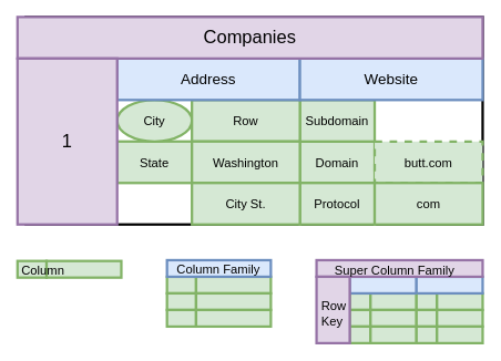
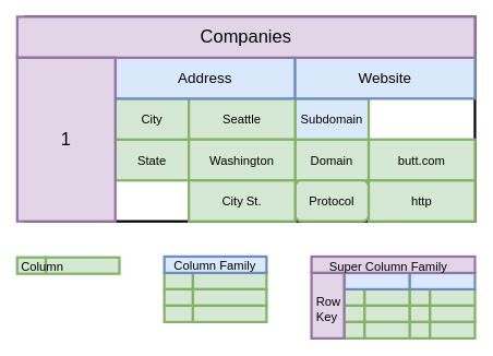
  <mxCell id="0" />
  <mxCell id="1" parent="0" />
  <mxCell id="2" value="" style="rounded=0;whiteSpace=wrap;html=1;fontSize=22;strokeWidth=3;" vertex="1" parent="1"><mxGeometry x="30" y="20" width="550" height="250" as="geometry" /></mxCell>
  <mxCell id="3" value="State" style="rounded=0;whiteSpace=wrap;html=1;fontSize=15;strokeWidth=3;fillColor=#d5e8d4;strokeColor=#82b366;" vertex="1" parent="1"><mxGeometry x="140" y="170" width="90" height="50" as="geometry" /></mxCell>
- <mxCell id="4" value="City" style="ellipse;whiteSpace=wrap;html=1;fontSize=15;strokeWidth=3;fillColor=#d5e8d4;strokeColor=#82b366;" vertex="1" parent="1"><mxGeometry x="140" y="120" width="90" height="50" as="geometry" /></mxCell>
+ <mxCell id="4" value="City" style="rounded=0;whiteSpace=wrap;html=1;fontSize=15;strokeWidth=3;fillColor=#d5e8d4;strokeColor=#82b366;" vertex="1" parent="1"><mxGeometry x="140" y="120" width="90" height="50" as="geometry" /></mxCell>
  <mxCell id="5" value="Domain" style="rounded=0;whiteSpace=wrap;html=1;fontSize=15;strokeWidth=3;fillColor=#d5e8d4;strokeColor=#82b366;" vertex="1" parent="1"><mxGeometry x="360" y="170" width="90" height="50" as="geometry" /></mxCell>
- <mxCell id="6" value="Subdomain" style="rounded=0;whiteSpace=wrap;html=1;fontSize=15;strokeWidth=3;fillColor=#d5e8d4;strokeColor=#82b366;" vertex="1" parent="1"><mxGeometry x="360" y="120" width="90" height="50" as="geometry" /></mxCell>
- <mxCell id="7" value="Protocol" style="rounded=0;whiteSpace=wrap;html=1;fontSize=15;strokeWidth=3;fillColor=#d5e8d4;strokeColor=#82b366;" vertex="1" parent="1"><mxGeometry x="360" y="220" width="90" height="50" as="geometry" /></mxCell>
- <mxCell id="8" value="Row" style="rounded=0;whiteSpace=wrap;html=1;fontSize=15;strokeWidth=3;fillColor=#d5e8d4;strokeColor=#82b366;" vertex="1" parent="1"><mxGeometry x="230" y="120" width="130" height="50" as="geometry" /></mxCell>
+ <mxCell id="6" value="Subdomain" style="rounded=0;whiteSpace=wrap;html=1;fontSize=15;strokeWidth=3;fillColor=#dae8fc;strokeColor=#82b366;" vertex="1" parent="1"><mxGeometry x="360" y="120" width="90" height="50" as="geometry" /></mxCell>
+ <mxCell id="7" value="Protocol" style="whiteSpace=wrap;html=1;fontSize=15;strokeWidth=3;fillColor=#d5e8d4;strokeColor=#82b366;rounded=1;" vertex="1" parent="1"><mxGeometry x="360" y="220" width="90" height="50" as="geometry" /></mxCell>
+ <mxCell id="8" value="Seattle" style="rounded=0;whiteSpace=wrap;html=1;fontSize=15;strokeWidth=3;fillColor=#d5e8d4;strokeColor=#82b366;" vertex="1" parent="1"><mxGeometry x="230" y="120" width="130" height="50" as="geometry" /></mxCell>
  <mxCell id="9" value="Washington" style="rounded=0;whiteSpace=wrap;html=1;fontSize=15;strokeWidth=3;fillColor=#d5e8d4;strokeColor=#82b366;" vertex="1" parent="1"><mxGeometry x="230" y="170" width="130" height="50" as="geometry" /></mxCell>
  <mxCell id="10" value="City St." style="rounded=0;whiteSpace=wrap;html=1;fontSize=15;strokeWidth=3;fillColor=#d5e8d4;strokeColor=#82b366;" vertex="1" parent="1"><mxGeometry x="230" y="220" width="130" height="50" as="geometry" /></mxCell>
- <mxCell id="11" value="butt.com" style="rounded=0;whiteSpace=wrap;html=1;fontSize=15;strokeWidth=3;fillColor=#d5e8d4;strokeColor=#82b366;dashed=1;" vertex="1" parent="1"><mxGeometry x="450" y="170" width="130" height="50" as="geometry" /></mxCell>
- <mxCell id="12" value="com" style="rounded=0;whiteSpace=wrap;html=1;fontSize=15;strokeWidth=3;fillColor=#d5e8d4;strokeColor=#82b366;" vertex="1" parent="1"><mxGeometry x="450" y="220" width="130" height="50" as="geometry" /></mxCell>
+ <mxCell id="11" value="butt.com" style="rounded=0;whiteSpace=wrap;html=1;fontSize=15;strokeWidth=3;fillColor=#d5e8d4;strokeColor=#82b366;" vertex="1" parent="1"><mxGeometry x="450" y="170" width="130" height="50" as="geometry" /></mxCell>
+ <mxCell id="12" value="http" style="rounded=0;whiteSpace=wrap;html=1;fontSize=15;strokeWidth=3;fillColor=#d5e8d4;strokeColor=#82b366;" vertex="1" parent="1"><mxGeometry x="450" y="220" width="130" height="50" as="geometry" /></mxCell>
  <mxCell id="13" value="" style="rounded=0;whiteSpace=wrap;html=1;fontSize=15;strokeWidth=3;fillColor=#d5e8d4;strokeColor=#82b366;" vertex="1" parent="1"><mxGeometry x="200" y="333" width="35" height="20" as="geometry" /></mxCell>
  <mxCell id="14" value="" style="rounded=0;whiteSpace=wrap;html=1;fontSize=15;strokeWidth=3;fillColor=#d5e8d4;strokeColor=#82b366;" vertex="1" parent="1"><mxGeometry x="235" y="333" width="90" height="20" as="geometry" /></mxCell>
  <mxCell id="15" value="" style="rounded=0;whiteSpace=wrap;html=1;fontSize=15;strokeWidth=3;fillColor=#d5e8d4;strokeColor=#82b366;" vertex="1" parent="1"><mxGeometry x="200" y="353" width="35" height="20" as="geometry" /></mxCell>
  <mxCell id="16" value="" style="rounded=0;whiteSpace=wrap;html=1;fontSize=15;strokeWidth=3;fillColor=#d5e8d4;strokeColor=#82b366;" vertex="1" parent="1"><mxGeometry x="235" y="353" width="90" height="20" as="geometry" /></mxCell>
  <mxCell id="17" value="" style="rounded=0;whiteSpace=wrap;html=1;fontSize=15;strokeWidth=3;fillColor=#d5e8d4;strokeColor=#82b366;" vertex="1" parent="1"><mxGeometry x="200" y="373" width="35" height="20" as="geometry" /></mxCell>
  <mxCell id="18" value="" style="rounded=0;whiteSpace=wrap;html=1;fontSize=15;strokeWidth=3;fillColor=#d5e8d4;strokeColor=#82b366;" vertex="1" parent="1"><mxGeometry x="235" y="373" width="90" height="20" as="geometry" /></mxCell>
  <mxCell id="19" value="" style="rounded=0;whiteSpace=wrap;html=1;fontSize=15;strokeWidth=3;fillColor=#dae8fc;strokeColor=#6c8ebf;" vertex="1" parent="1"><mxGeometry x="200" y="313" width="125" height="20" as="geometry" /></mxCell>
  <mxCell id="20" value="" style="rounded=0;whiteSpace=wrap;html=1;fontSize=15;strokeWidth=3;fillColor=#d5e8d4;strokeColor=#82b366;" vertex="1" parent="1"><mxGeometry x="500" y="353" width="25" height="20" as="geometry" /></mxCell>
  <mxCell id="21" value="" style="rounded=0;whiteSpace=wrap;html=1;fontSize=15;strokeWidth=3;fillColor=#d5e8d4;strokeColor=#82b366;" vertex="1" parent="1"><mxGeometry x="525" y="353" width="55" height="20" as="geometry" /></mxCell>
  <mxCell id="22" value="" style="rounded=0;whiteSpace=wrap;html=1;fontSize=15;strokeWidth=3;fillColor=#d5e8d4;strokeColor=#82b366;" vertex="1" parent="1"><mxGeometry x="500" y="373" width="25" height="20" as="geometry" /></mxCell>
  <mxCell id="23" value="" style="rounded=0;whiteSpace=wrap;html=1;fontSize=15;strokeWidth=3;fillColor=#d5e8d4;strokeColor=#82b366;" vertex="1" parent="1"><mxGeometry x="525" y="373" width="55" height="20" as="geometry" /></mxCell>
  <mxCell id="24" value="" style="rounded=0;whiteSpace=wrap;html=1;fontSize=15;strokeWidth=3;fillColor=#d5e8d4;strokeColor=#82b366;" vertex="1" parent="1"><mxGeometry x="500" y="393" width="25" height="20" as="geometry" /></mxCell>
  <mxCell id="25" value="" style="rounded=0;whiteSpace=wrap;html=1;fontSize=15;strokeWidth=3;fillColor=#d5e8d4;strokeColor=#82b366;" vertex="1" parent="1"><mxGeometry x="525" y="393" width="55" height="20" as="geometry" /></mxCell>
  <mxCell id="26" value="" style="rounded=0;whiteSpace=wrap;html=1;fontSize=15;strokeWidth=3;fillColor=#dae8fc;strokeColor=#6c8ebf;" vertex="1" parent="1"><mxGeometry x="500" y="333" width="80" height="20" as="geometry" /></mxCell>
  <mxCell id="27" value="" style="rounded=0;whiteSpace=wrap;html=1;fontSize=15;strokeWidth=3;fillColor=#d5e8d4;strokeColor=#82b366;" vertex="1" parent="1"><mxGeometry x="420" y="353" width="25" height="20" as="geometry" /></mxCell>
  <mxCell id="28" value="" style="rounded=0;whiteSpace=wrap;html=1;fontSize=15;strokeWidth=3;fillColor=#d5e8d4;strokeColor=#82b366;" vertex="1" parent="1"><mxGeometry x="445" y="353" width="55" height="20" as="geometry" /></mxCell>
  <mxCell id="29" value="" style="rounded=0;whiteSpace=wrap;html=1;fontSize=15;strokeWidth=3;fillColor=#d5e8d4;strokeColor=#82b366;" vertex="1" parent="1"><mxGeometry x="420" y="373" width="25" height="20" as="geometry" /></mxCell>
  <mxCell id="30" value="" style="rounded=0;whiteSpace=wrap;html=1;fontSize=15;strokeWidth=3;fillColor=#d5e8d4;strokeColor=#82b366;" vertex="1" parent="1"><mxGeometry x="445" y="373" width="55" height="20" as="geometry" /></mxCell>
  <mxCell id="31" value="" style="rounded=0;whiteSpace=wrap;html=1;fontSize=15;strokeWidth=3;fillColor=#d5e8d4;strokeColor=#82b366;" vertex="1" parent="1"><mxGeometry x="420" y="393" width="25" height="20" as="geometry" /></mxCell>
  <mxCell id="32" value="" style="rounded=0;whiteSpace=wrap;html=1;fontSize=15;strokeWidth=3;fillColor=#d5e8d4;strokeColor=#82b366;" vertex="1" parent="1"><mxGeometry x="445" y="393" width="55" height="20" as="geometry" /></mxCell>
  <mxCell id="33" value="" style="rounded=0;whiteSpace=wrap;html=1;fontSize=15;strokeWidth=3;fillColor=#dae8fc;strokeColor=#6c8ebf;" vertex="1" parent="1"><mxGeometry x="420" y="333" width="80" height="20" as="geometry" /></mxCell>
  <mxCell id="34" value="" style="rounded=0;whiteSpace=wrap;html=1;fontSize=15;strokeWidth=3;fillColor=#e1d5e7;strokeColor=#9673a6;" vertex="1" parent="1"><mxGeometry x="380" y="313" width="200" height="20" as="geometry" /></mxCell>
  <mxCell id="35" value="" style="rounded=0;whiteSpace=wrap;html=1;fontSize=15;strokeWidth=3;fillColor=#e1d5e7;strokeColor=#9673a6;" vertex="1" parent="1"><mxGeometry x="380" y="333" width="40" height="80" as="geometry" /></mxCell>
  <mxCell id="36" value="Address" style="rounded=0;whiteSpace=wrap;html=1;fontSize=18;strokeWidth=3;fillColor=#dae8fc;strokeColor=#6c8ebf;" vertex="1" parent="1"><mxGeometry x="140" y="70" width="220" height="50" as="geometry" /></mxCell>
  <mxCell id="37" value="Website" style="rounded=0;whiteSpace=wrap;html=1;fontSize=18;strokeWidth=3;fillColor=#dae8fc;strokeColor=#6c8ebf;" vertex="1" parent="1"><mxGeometry x="360" y="70" width="220" height="50" as="geometry" /></mxCell>
  <mxCell id="38" value="Companies" style="rounded=0;whiteSpace=wrap;html=1;fontSize=22;strokeWidth=3;fillColor=#e1d5e7;strokeColor=#9673a6;" vertex="1" parent="1"><mxGeometry x="20" y="20" width="560" height="50" as="geometry" /></mxCell>
  <mxCell id="39" value="1" style="rounded=0;whiteSpace=wrap;html=1;fontSize=22;strokeWidth=3;fillColor=#e1d5e7;strokeColor=#9673a6;" vertex="1" parent="1"><mxGeometry x="20" y="70" width="120" height="200" as="geometry" /></mxCell>
  <mxCell id="40" value="&lt;div&gt;Column Family&lt;/div&gt;" style="text;html=1;strokeColor=none;fillColor=none;align=left;verticalAlign=middle;whiteSpace=wrap;rounded=0;fontSize=15;" vertex="1" parent="1"><mxGeometry x="210" y="309" width="156" height="30" as="geometry" /></mxCell>
  <mxCell id="41" value="Super Column Family" style="text;html=1;strokeColor=none;fillColor=none;align=left;verticalAlign=middle;whiteSpace=wrap;rounded=0;fontSize=15;" vertex="1" parent="1"><mxGeometry x="400" y="310" width="160" height="30" as="geometry" /></mxCell>
  <mxCell id="42" value="&lt;div&gt;Row&lt;/div&gt;&lt;div&gt;Key&lt;/div&gt;" style="text;html=1;strokeColor=none;fillColor=none;align=left;verticalAlign=middle;whiteSpace=wrap;rounded=0;fontSize=15;" vertex="1" parent="1"><mxGeometry x="384" y="362" width="64" height="30" as="geometry" /></mxCell>
  <mxCell id="43" value="" style="rounded=0;whiteSpace=wrap;html=1;fontSize=15;strokeWidth=3;fillColor=#d5e8d4;strokeColor=#82b366;" vertex="1" parent="1"><mxGeometry x="20" y="314" width="35" height="20" as="geometry" /></mxCell>
  <mxCell id="44" value="" style="rounded=0;whiteSpace=wrap;html=1;fontSize=15;strokeWidth=3;fillColor=#d5e8d4;strokeColor=#82b366;" vertex="1" parent="1"><mxGeometry x="55" y="314" width="90" height="20" as="geometry" /></mxCell>
  <mxCell id="45" value="Column" style="text;html=1;strokeColor=none;fillColor=none;align=left;verticalAlign=middle;whiteSpace=wrap;rounded=0;fontSize=15;" vertex="1" parent="1"><mxGeometry x="23" y="310" width="140" height="30" as="geometry" /></mxCell>
